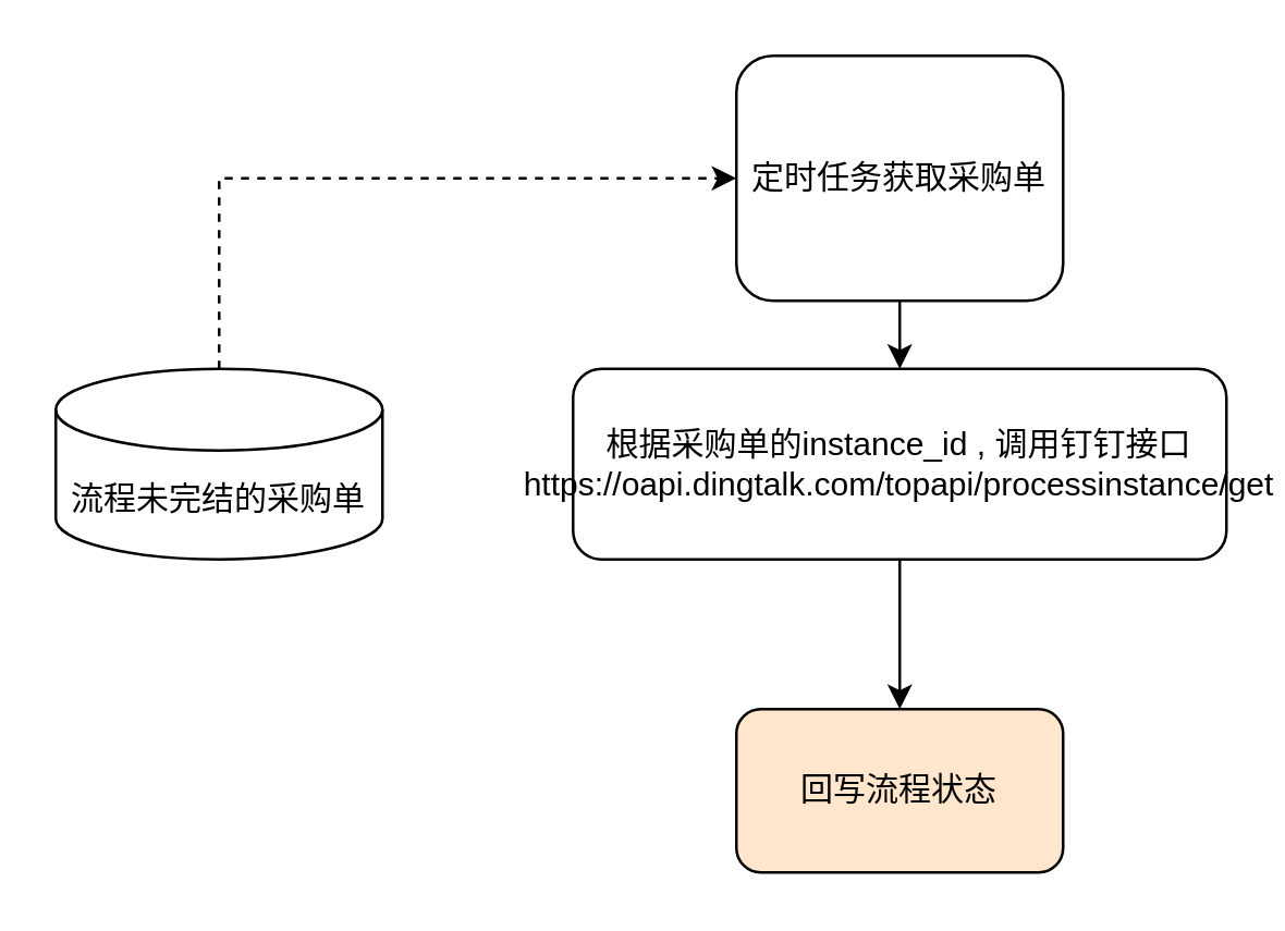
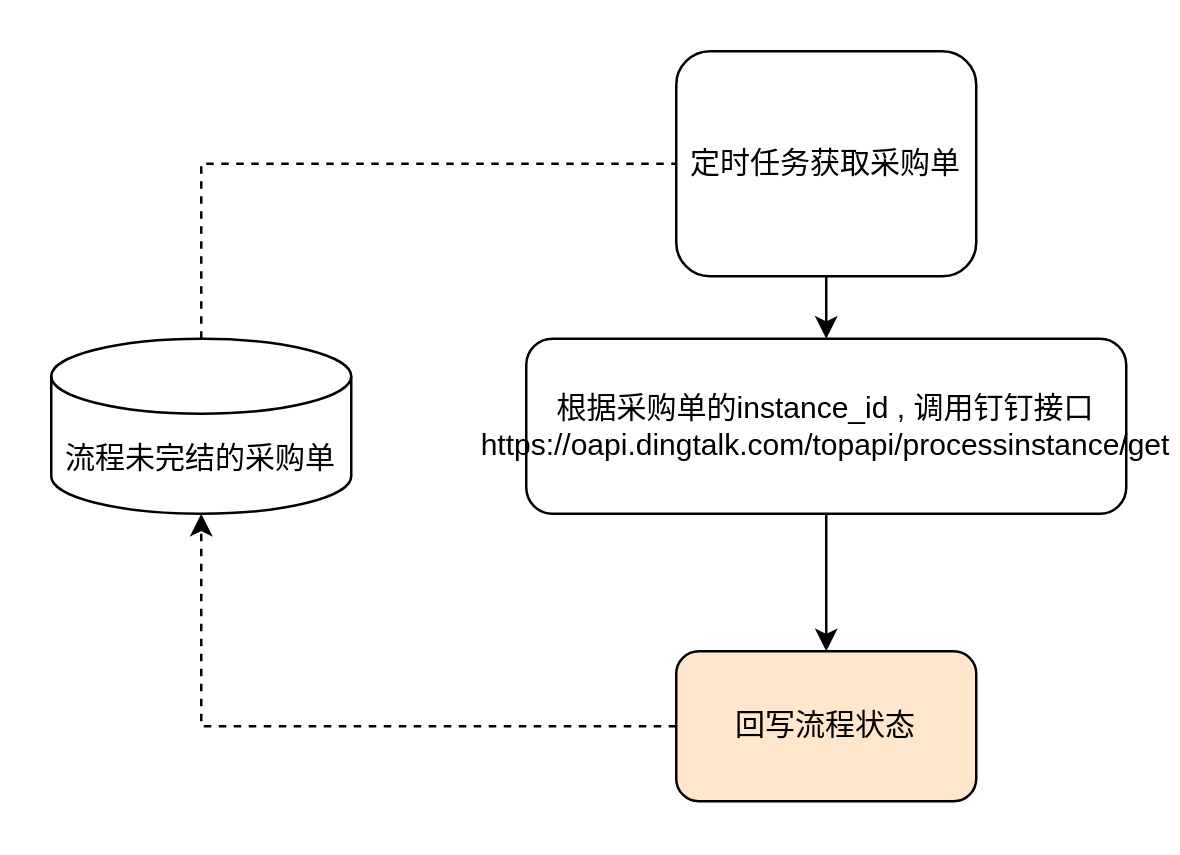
  <mxCell id="0" />
  <mxCell id="1" parent="0" />
- <mxCell id="2" style="edgeStyle=orthogonalEdgeStyle;rounded=0;orthogonalLoop=1;jettySize=auto;html=1;exitX=0.5;exitY=0;exitDx=0;exitDy=0;exitPerimeter=0;entryX=0;entryY=0.5;entryDx=0;entryDy=0;dashed=1;" edge="1" parent="1" source="3" target="5"><mxGeometry relative="1" as="geometry" /></mxCell>
+ <mxCell id="2" style="edgeStyle=orthogonalEdgeStyle;rounded=0;orthogonalLoop=1;jettySize=auto;html=1;exitX=0.5;exitY=0;exitDx=0;exitDy=0;exitPerimeter=0;entryX=0;entryY=0.5;entryDx=0;entryDy=0;dashed=1;endArrow=none;" edge="1" parent="1" source="3" target="5"><mxGeometry relative="1" as="geometry" /></mxCell>
  <mxCell id="3" value="流程未完结的采购单" style="shape=cylinder3;whiteSpace=wrap;html=1;boundedLbl=1;backgroundOutline=1;size=15;" vertex="1" parent="1"><mxGeometry x="20" y="135" width="120" height="70" as="geometry" /></mxCell>
  <mxCell id="4" style="edgeStyle=orthogonalEdgeStyle;rounded=0;orthogonalLoop=1;jettySize=auto;html=1;exitX=0.5;exitY=1;exitDx=0;exitDy=0;entryX=0.5;entryY=0;entryDx=0;entryDy=0;" edge="1" parent="1" source="5" target="7"><mxGeometry relative="1" as="geometry" /></mxCell>
  <mxCell id="5" value="定时任务获取采购单" style="rounded=1;whiteSpace=wrap;html=1;" vertex="1" parent="1"><mxGeometry x="270" y="20" width="120" height="90" as="geometry" /></mxCell>
  <mxCell id="6" style="edgeStyle=orthogonalEdgeStyle;rounded=0;orthogonalLoop=1;jettySize=auto;html=1;exitX=0.5;exitY=1;exitDx=0;exitDy=0;entryX=0.5;entryY=0;entryDx=0;entryDy=0;" edge="1" parent="1" source="7" target="9"><mxGeometry relative="1" as="geometry" /></mxCell>
  <mxCell id="7" value="根据采购单的instance_id , 调用钉钉接口&lt;br&gt;https://oapi.dingtalk.com/topapi/processinstance/get" style="rounded=1;whiteSpace=wrap;html=1;" vertex="1" parent="1"><mxGeometry x="210" y="135" width="240" height="70" as="geometry" /></mxCell>
+ <mxCell id="8" style="edgeStyle=orthogonalEdgeStyle;rounded=0;orthogonalLoop=1;jettySize=auto;html=1;exitX=0;exitY=0.5;exitDx=0;exitDy=0;entryX=0.5;entryY=1;entryDx=0;entryDy=0;entryPerimeter=0;dashed=1;" edge="1" parent="1" source="9" target="3"><mxGeometry relative="1" as="geometry" /></mxCell>
  <mxCell id="9" value="回写流程状态" style="rounded=1;whiteSpace=wrap;html=1;fillColor=#ffe6cc;" vertex="1" parent="1"><mxGeometry x="270" y="260" width="120" height="60" as="geometry" /></mxCell>
